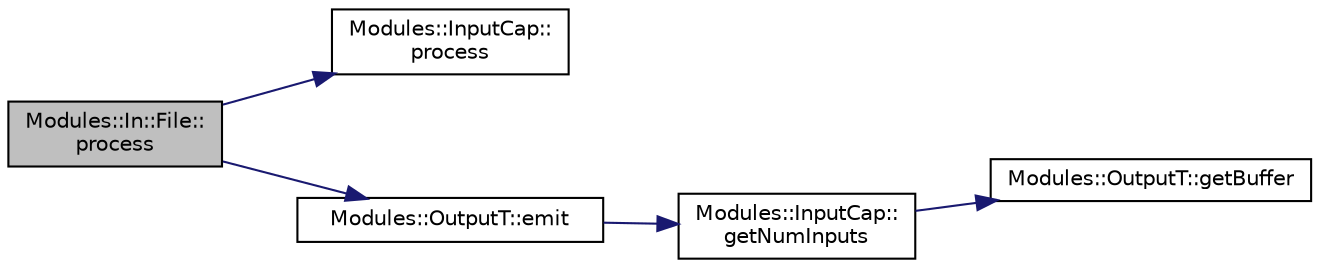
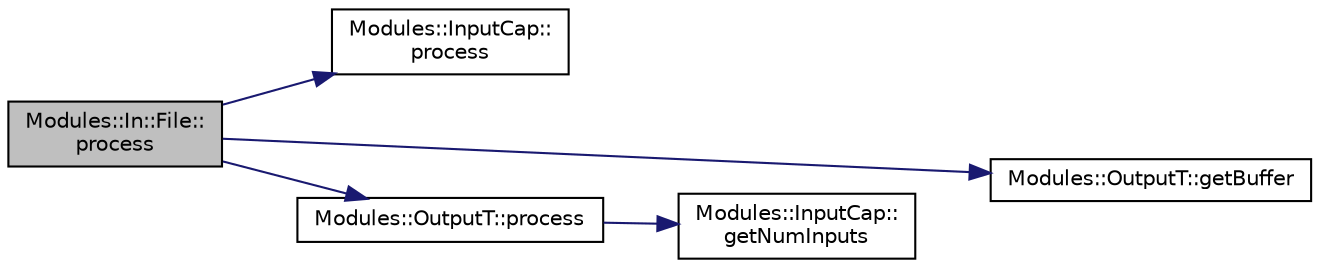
  digraph {
    rankdir=LR
    node [color=black fillcolor=white fontname=Helvetica fontsize=10 shape=record style=filled]
    edge [color=midnightblue fontname=Helvetica fontsize=10 labelfontname=Helvetica labelfontsize=10 style=solid]
    n1 [fillcolor=grey75 fontcolor=black height=0.2 label="Modules::In::File::\lprocess" width=0.4]
    n2 [height=0.2 label="Modules::InputCap::\lprocess" width=0.4]
    n3 [height=0.2 label="Modules::OutputT::getBuffer" width=0.4]
-   n4 [height=0.2 label="Modules::OutputT::emit" width=0.4]
+   n4 [height=0.2 label="Modules::OutputT::process" width=0.4]
    n5 [height=0.2 label="Modules::InputCap::\lgetNumInputs" width=0.4]
    n1 -> n2
-   n5 -> n3
+   n1 -> n3
    n1 -> n4
    n4 -> n5
  }
